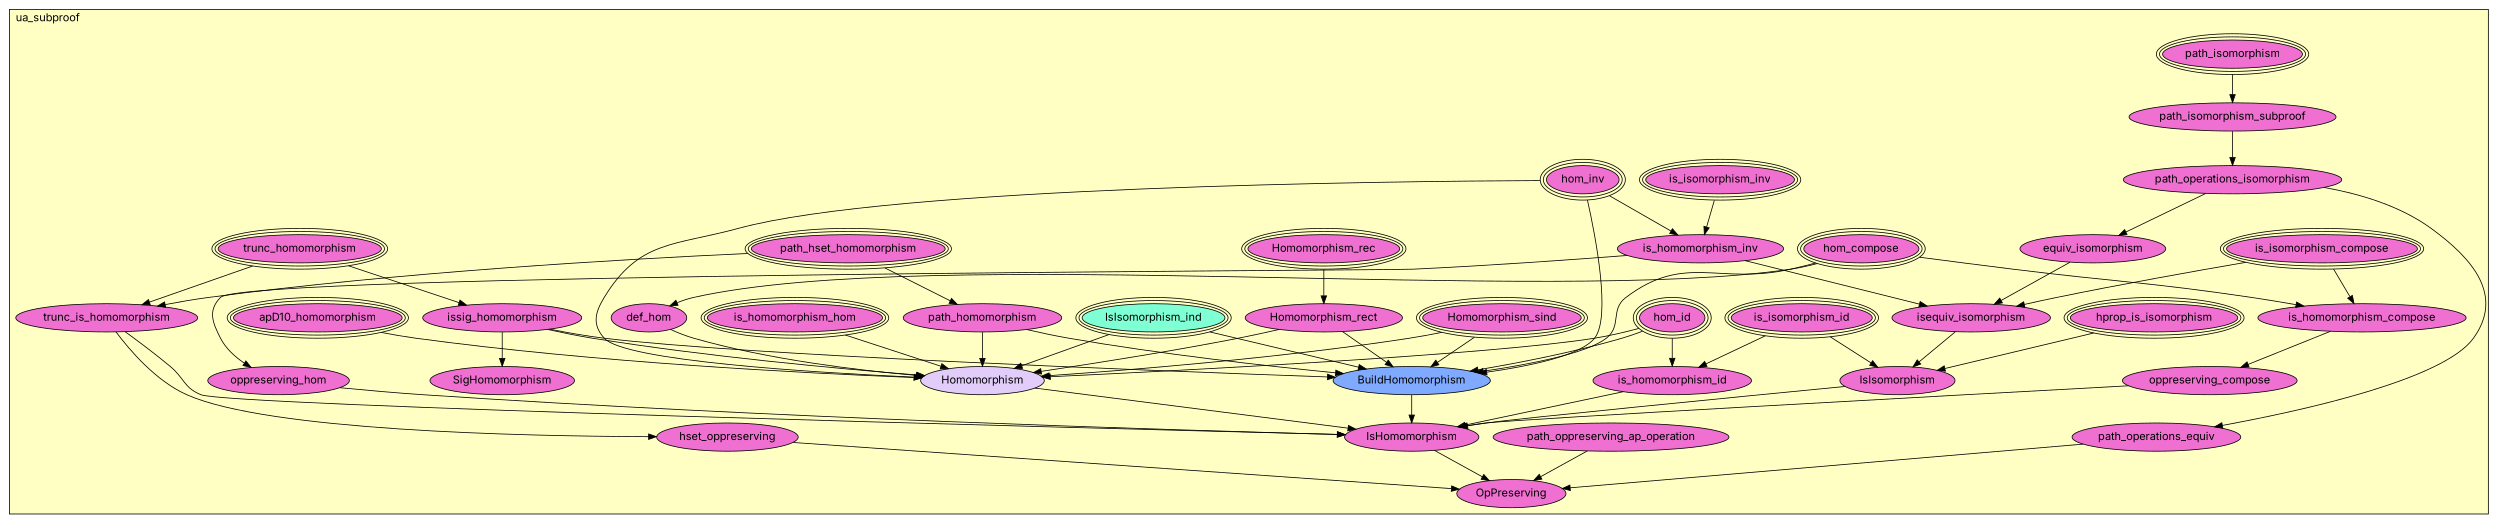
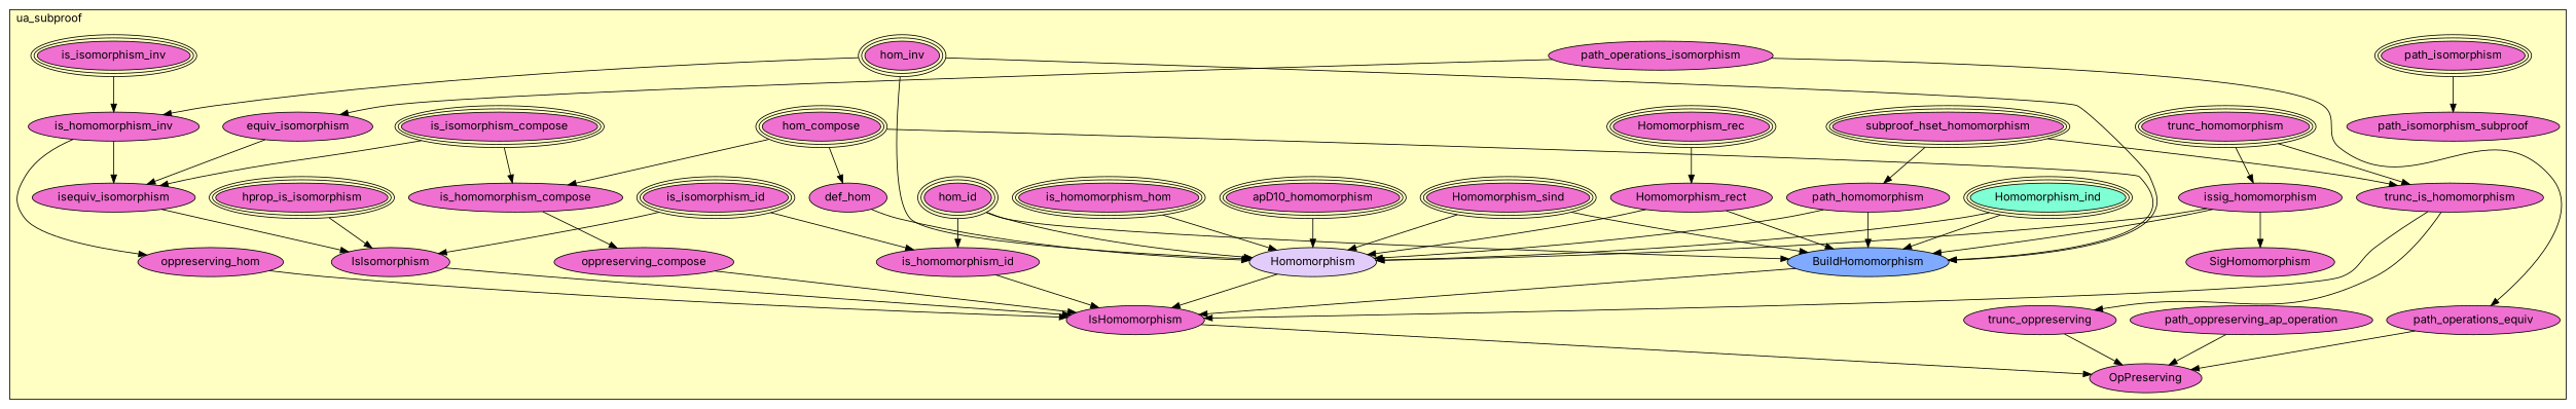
  digraph {
    fontname=Inter
    node [fillcolor="#F070D1" fontname=Inter style=filled]
    edge [fontname=Inter]
    n1 [label=path_isomorphism peripheries=3]
    n2 [label=path_isomorphism_subproof]
    n3 [label=path_operations_isomorphism]
    n4 [label=path_operations_equiv]
    n5 [label=hom_compose peripheries=3]
    n6 [label=is_isomorphism_compose peripheries=3]
    n7 [label=is_homomorphism_compose]
    n8 [label=oppreserving_compose]
    n9 [label=hom_inv peripheries=3]
    n10 [label=is_isomorphism_inv peripheries=3]
    n11 [label=is_homomorphism_inv]
    n12 [label=hom_id peripheries=3]
    n13 [label=is_isomorphism_id peripheries=3]
    n14 [label=is_homomorphism_id]
    n15 [label=path_oppreserving_ap_operation]
    n16 [label=hprop_is_isomorphism peripheries=3]
    n17 [label=equiv_isomorphism]
    n18 [label=isequiv_isomorphism]
    n19 [label=IsIsomorphism]
-   n20 [label=path_hset_homomorphism peripheries=3]
+   n20 [label=subproof_hset_homomorphism peripheries=3]
    n21 [label=path_homomorphism]
    n22 [label=trunc_homomorphism peripheries=3]
    n23 [label=issig_homomorphism]
    n24 [label=SigHomomorphism]
    n25 [label=apD10_homomorphism peripheries=3]
    n26 [label=is_homomorphism_hom peripheries=3]
    n27 [label=def_hom]
    n28 [label=Homomorphism_sind peripheries=3]
    n29 [label=Homomorphism_rec peripheries=3]
-   n30 [fillcolor="#7FFFD4" label=IsIsomorphism_ind peripheries=3]
+   n30 [fillcolor="#7FFFD4" label=Homomorphism_ind peripheries=3]
    n31 [label=Homomorphism_rect]
    n32 [fillcolor="#7FAAFF" label=BuildHomomorphism]
    n33 [fillcolor="#E2CDFA" label=Homomorphism]
    n34 [label=trunc_is_homomorphism]
    n35 [label=oppreserving_hom]
    n36 [label=IsHomomorphism]
-   n37 [label=hset_oppreserving]
+   n37 [label=trunc_oppreserving]
    n38 [label=OpPreserving]
    subgraph cluster_1 {
      fillcolor="#FFFFC3"
      label=ua_subproof
      labeljust=l
      style=filled
      n1
      n2
      n3
      n4
      n5
      n6
      n7
      n8
      n9
      n10
      n11
      n12
      n13
      n14
      n15
      n16
      n17
      n18
      n19
      n20
      n21
      n22
      n23
      n24
      n25
      n26
      n27
      n28
      n29
      n30
      n31
      n32
      n33
      n34
      n35
      n36
      n37
      n38
    }
    n1 -> n2
-   n2 -> n3
    n3 -> n4
    n3 -> n17
    n4 -> n38
    n5 -> n7
    n5 -> n27
    n5 -> n32
    n6 -> n7
    n6 -> n18
    n7 -> n8
    n8 -> n36
    n9 -> n11
    n9 -> n32
    n9 -> n33
    n10 -> n11
    n11 -> n18
    n11 -> n35
    n12 -> n14
    n12 -> n32
    n12 -> n33
    n13 -> n14
    n13 -> n19
    n14 -> n36
    n15 -> n38
    n16 -> n19
    n17 -> n18
    n18 -> n19
    n19 -> n36
    n20 -> n21
    n20 -> n34
    n21 -> n32
    n21 -> n33
    n22 -> n23
    n22 -> n34
    n23 -> n24
    n23 -> n32
    n23 -> n33
    n25 -> n33
    n26 -> n33
    n27 -> n33
    n28 -> n32
    n28 -> n33
    n29 -> n31
    n30 -> n32
    n30 -> n33
    n31 -> n32
    n31 -> n33
    n32 -> n36
    n33 -> n36
    n34 -> n36
    n34 -> n37
    n35 -> n36
    n36 -> n38
    n37 -> n38
  }
